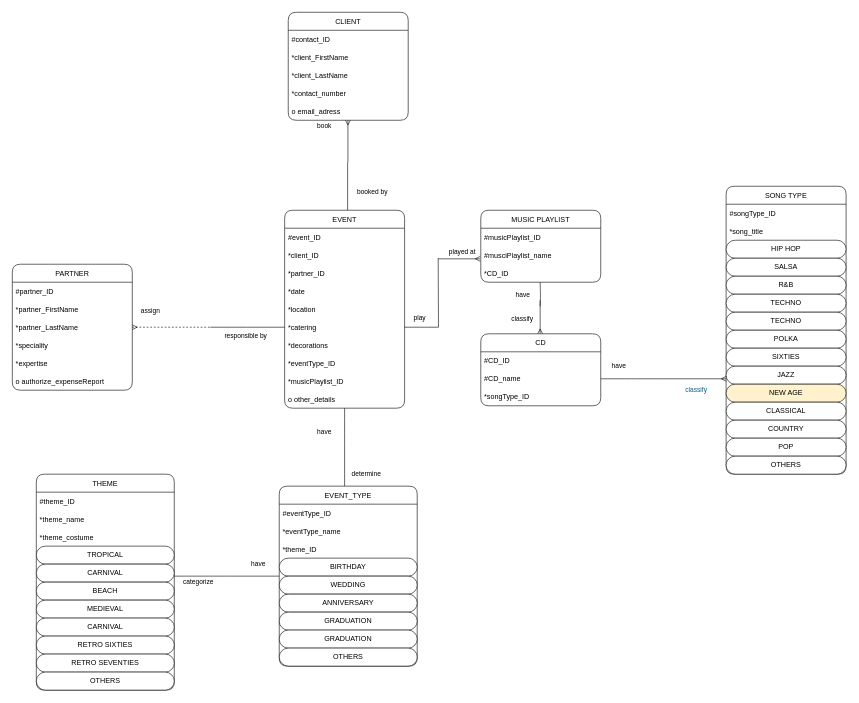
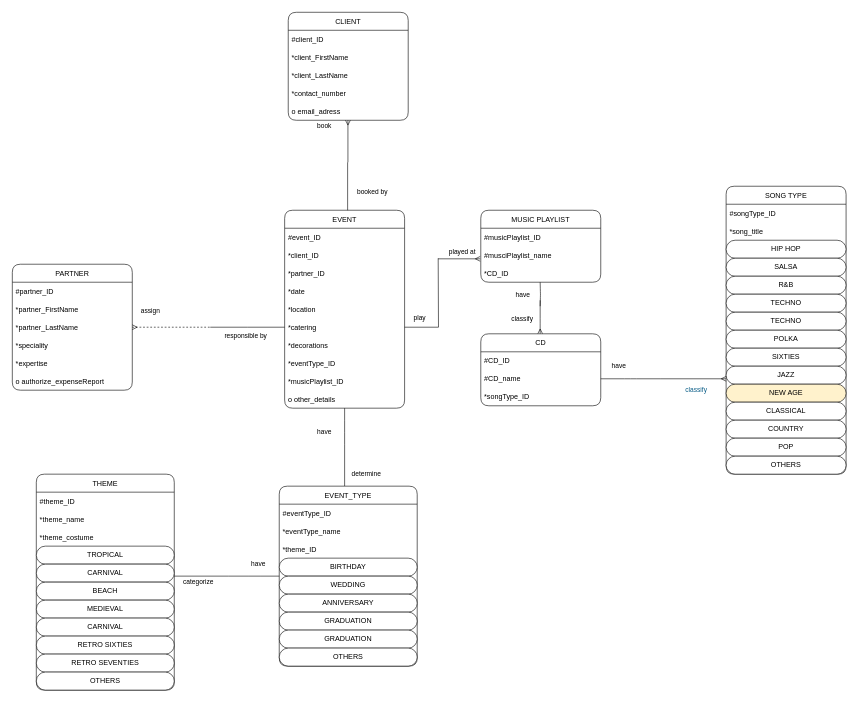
  <mxCell id="0" />
  <mxCell id="1" parent="0" />
  <mxCell id="2" value="PARTNER" style="swimlane;fontStyle=0;childLayout=stackLayout;horizontal=1;startSize=30;horizontalStack=0;resizeParent=1;resizeParentMax=0;resizeLast=0;collapsible=1;marginBottom=0;rounded=1;" vertex="1" parent="1"><mxGeometry x="20" y="440" width="200" height="210" as="geometry" /></mxCell>
  <mxCell id="3" value="#partner_ID" style="text;strokeColor=none;fillColor=none;align=left;verticalAlign=middle;spacingLeft=4;spacingRight=4;overflow=hidden;points=[[0,0.5],[1,0.5]];portConstraint=eastwest;rotatable=0;" vertex="1" parent="2"><mxGeometry y="30" width="200" height="30" as="geometry" /></mxCell>
  <mxCell id="4" value="*partner_FirstName" style="text;strokeColor=none;fillColor=none;align=left;verticalAlign=middle;spacingLeft=4;spacingRight=4;overflow=hidden;points=[[0,0.5],[1,0.5]];portConstraint=eastwest;rotatable=0;" vertex="1" parent="2"><mxGeometry y="60" width="200" height="30" as="geometry" /></mxCell>
  <mxCell id="5" value="*partner_LastName" style="text;strokeColor=none;fillColor=none;align=left;verticalAlign=middle;spacingLeft=4;spacingRight=4;overflow=hidden;points=[[0,0.5],[1,0.5]];portConstraint=eastwest;rotatable=0;" vertex="1" parent="2"><mxGeometry y="90" width="200" height="30" as="geometry" /></mxCell>
  <mxCell id="6" value="*speciality" style="text;strokeColor=none;fillColor=none;align=left;verticalAlign=middle;spacingLeft=4;spacingRight=4;overflow=hidden;points=[[0,0.5],[1,0.5]];portConstraint=eastwest;rotatable=0;" vertex="1" parent="2"><mxGeometry y="120" width="200" height="30" as="geometry" /></mxCell>
  <mxCell id="7" value="*expertise" style="text;strokeColor=none;fillColor=none;align=left;verticalAlign=middle;spacingLeft=4;spacingRight=4;overflow=hidden;points=[[0,0.5],[1,0.5]];portConstraint=eastwest;rotatable=0;" vertex="1" parent="2"><mxGeometry y="150" width="200" height="30" as="geometry" /></mxCell>
  <mxCell id="8" value="o authorize_expenseReport" style="text;strokeColor=none;fillColor=none;align=left;verticalAlign=middle;spacingLeft=4;spacingRight=4;overflow=hidden;points=[[0,0.5],[1,0.5]];portConstraint=eastwest;rotatable=0;" vertex="1" parent="2"><mxGeometry y="180" width="200" height="30" as="geometry" /></mxCell>
  <mxCell id="9" value="have" style="edgeStyle=orthogonalEdgeStyle;curved=0;rounded=1;sketch=0;orthogonalLoop=1;jettySize=auto;html=1;fontColor=#000000;startArrow=none;startFill=0;endArrow=none;endFill=0;strokeColor=#000000;fillColor=#F694C1;" edge="1" parent="1" source="10"><mxGeometry x="0.333" y="-34" relative="1" as="geometry"><mxPoint x="574" y="740" as="targetPoint" /><mxPoint as="offset" /></mxGeometry></mxCell>
  <mxCell id="10" value="EVENT" style="swimlane;fontStyle=0;childLayout=stackLayout;horizontal=1;startSize=30;horizontalStack=0;resizeParent=1;resizeParentMax=0;resizeLast=0;collapsible=1;marginBottom=0;rounded=1;" vertex="1" parent="1"><mxGeometry x="474" y="350" width="200" height="330" as="geometry" /></mxCell>
  <mxCell id="11" value="#event_ID" style="text;strokeColor=none;fillColor=none;align=left;verticalAlign=middle;spacingLeft=4;spacingRight=4;overflow=hidden;points=[[0,0.5],[1,0.5]];portConstraint=eastwest;rotatable=0;" vertex="1" parent="10"><mxGeometry y="30" width="200" height="30" as="geometry" /></mxCell>
  <mxCell id="12" value="*client_ID" style="text;strokeColor=none;fillColor=none;align=left;verticalAlign=middle;spacingLeft=4;spacingRight=4;overflow=hidden;points=[[0,0.5],[1,0.5]];portConstraint=eastwest;rotatable=0;" vertex="1" parent="10"><mxGeometry y="60" width="200" height="30" as="geometry" /></mxCell>
  <mxCell id="13" value="*partner_ID" style="text;strokeColor=none;fillColor=none;align=left;verticalAlign=middle;spacingLeft=4;spacingRight=4;overflow=hidden;points=[[0,0.5],[1,0.5]];portConstraint=eastwest;rotatable=0;" vertex="1" parent="10"><mxGeometry y="90" width="200" height="30" as="geometry" /></mxCell>
  <mxCell id="14" value="*date" style="text;strokeColor=none;fillColor=none;align=left;verticalAlign=middle;spacingLeft=4;spacingRight=4;overflow=hidden;points=[[0,0.5],[1,0.5]];portConstraint=eastwest;rotatable=0;" vertex="1" parent="10"><mxGeometry y="120" width="200" height="30" as="geometry" /></mxCell>
  <mxCell id="15" value="*location" style="text;strokeColor=none;fillColor=none;align=left;verticalAlign=middle;spacingLeft=4;spacingRight=4;overflow=hidden;points=[[0,0.5],[1,0.5]];portConstraint=eastwest;rotatable=0;" vertex="1" parent="10"><mxGeometry y="150" width="200" height="30" as="geometry" /></mxCell>
  <mxCell id="16" value="*catering" style="text;strokeColor=none;fillColor=none;align=left;verticalAlign=middle;spacingLeft=4;spacingRight=4;overflow=hidden;points=[[0,0.5],[1,0.5]];portConstraint=eastwest;rotatable=0;" vertex="1" parent="10"><mxGeometry y="180" width="200" height="30" as="geometry" /></mxCell>
  <mxCell id="17" value="*decorations" style="text;strokeColor=none;fillColor=none;align=left;verticalAlign=middle;spacingLeft=4;spacingRight=4;overflow=hidden;points=[[0,0.5],[1,0.5]];portConstraint=eastwest;rotatable=0;" vertex="1" parent="10"><mxGeometry y="210" width="200" height="30" as="geometry" /></mxCell>
  <mxCell id="18" value="*eventType_ID" style="text;strokeColor=none;fillColor=none;align=left;verticalAlign=middle;spacingLeft=4;spacingRight=4;overflow=hidden;points=[[0,0.5],[1,0.5]];portConstraint=eastwest;rotatable=0;" vertex="1" parent="10"><mxGeometry y="240" width="200" height="30" as="geometry" /></mxCell>
  <mxCell id="19" value="*musicPlaylist_ID" style="text;strokeColor=none;fillColor=none;align=left;verticalAlign=middle;spacingLeft=4;spacingRight=4;overflow=hidden;points=[[0,0.5],[1,0.5]];portConstraint=eastwest;rotatable=0;" vertex="1" parent="10"><mxGeometry y="270" width="200" height="30" as="geometry" /></mxCell>
  <mxCell id="20" value="o other_details" style="text;strokeColor=none;fillColor=none;align=left;verticalAlign=middle;spacingLeft=4;spacingRight=4;overflow=hidden;points=[[0,0.5],[1,0.5]];portConstraint=eastwest;rotatable=0;" vertex="1" parent="10"><mxGeometry y="300" width="200" height="30" as="geometry" /></mxCell>
  <mxCell id="21" value="CLIENT" style="swimlane;fontStyle=0;childLayout=stackLayout;horizontal=1;startSize=30;horizontalStack=0;resizeParent=1;resizeParentMax=0;resizeLast=0;collapsible=1;marginBottom=0;rounded=1;" vertex="1" parent="1"><mxGeometry x="480" y="20" width="200" height="180" as="geometry" /></mxCell>
- <mxCell id="22" value="#contact_ID" style="text;strokeColor=none;fillColor=none;align=left;verticalAlign=middle;spacingLeft=4;spacingRight=4;overflow=hidden;points=[[0,0.5],[1,0.5]];portConstraint=eastwest;rotatable=0;" vertex="1" parent="21"><mxGeometry y="30" width="200" height="30" as="geometry" /></mxCell>
+ <mxCell id="22" value="#client_ID" style="text;strokeColor=none;fillColor=none;align=left;verticalAlign=middle;spacingLeft=4;spacingRight=4;overflow=hidden;points=[[0,0.5],[1,0.5]];portConstraint=eastwest;rotatable=0;" vertex="1" parent="21"><mxGeometry y="30" width="200" height="30" as="geometry" /></mxCell>
  <mxCell id="23" value="*client_FirstName" style="text;strokeColor=none;fillColor=none;align=left;verticalAlign=middle;spacingLeft=4;spacingRight=4;overflow=hidden;points=[[0,0.5],[1,0.5]];portConstraint=eastwest;rotatable=0;" vertex="1" parent="21"><mxGeometry y="60" width="200" height="30" as="geometry" /></mxCell>
  <mxCell id="24" value="*client_LastName" style="text;strokeColor=none;fillColor=none;align=left;verticalAlign=middle;spacingLeft=4;spacingRight=4;overflow=hidden;points=[[0,0.5],[1,0.5]];portConstraint=eastwest;rotatable=0;" vertex="1" parent="21"><mxGeometry y="90" width="200" height="30" as="geometry" /></mxCell>
  <mxCell id="25" value="*contact_number" style="text;strokeColor=none;fillColor=none;align=left;verticalAlign=middle;spacingLeft=4;spacingRight=4;overflow=hidden;points=[[0,0.5],[1,0.5]];portConstraint=eastwest;rotatable=0;" vertex="1" parent="21"><mxGeometry y="120" width="200" height="30" as="geometry" /></mxCell>
  <mxCell id="26" value="o email_adress" style="text;strokeColor=none;fillColor=none;align=left;verticalAlign=middle;spacingLeft=4;spacingRight=4;overflow=hidden;points=[[0,0.5],[1,0.5]];portConstraint=eastwest;rotatable=0;" vertex="1" parent="21"><mxGeometry y="150" width="200" height="30" as="geometry" /></mxCell>
  <mxCell id="27" value="have" style="edgeStyle=orthogonalEdgeStyle;curved=0;rounded=1;sketch=0;orthogonalLoop=1;jettySize=auto;html=1;fontColor=#000000;startArrow=none;startFill=0;endArrow=none;endFill=0;strokeColor=#000000;fillColor=#F694C1;" edge="1" parent="1"><mxGeometry y="30" relative="1" as="geometry"><mxPoint x="900" y="510" as="targetPoint" /><mxPoint x="900" y="470" as="sourcePoint" /><mxPoint as="offset" /></mxGeometry></mxCell>
  <mxCell id="28" value="MUSIC PLAYLIST" style="swimlane;fontStyle=0;childLayout=stackLayout;horizontal=1;startSize=30;horizontalStack=0;resizeParent=1;resizeParentMax=0;resizeLast=0;collapsible=1;marginBottom=0;rounded=1;" vertex="1" parent="1"><mxGeometry x="801" y="350" width="200" height="120" as="geometry" /></mxCell>
  <mxCell id="29" value="#musicPlaylist_ID" style="text;strokeColor=none;fillColor=none;align=left;verticalAlign=middle;spacingLeft=4;spacingRight=4;overflow=hidden;points=[[0,0.5],[1,0.5]];portConstraint=eastwest;rotatable=0;" vertex="1" parent="28"><mxGeometry y="30" width="200" height="30" as="geometry" /></mxCell>
  <mxCell id="30" value="#musciPlaylist_name" style="text;strokeColor=none;fillColor=none;align=left;verticalAlign=middle;spacingLeft=4;spacingRight=4;overflow=hidden;points=[[0,0.5],[1,0.5]];portConstraint=eastwest;rotatable=0;" vertex="1" parent="28"><mxGeometry y="60" width="200" height="30" as="geometry" /></mxCell>
  <mxCell id="31" value="*CD_ID" style="text;strokeColor=none;fillColor=none;align=left;verticalAlign=middle;spacingLeft=4;spacingRight=4;overflow=hidden;points=[[0,0.5],[1,0.5]];portConstraint=eastwest;rotatable=0;" vertex="1" parent="28"><mxGeometry y="90" width="200" height="30" as="geometry" /></mxCell>
  <mxCell id="32" value="categorize" style="edgeStyle=orthogonalEdgeStyle;curved=0;rounded=1;sketch=0;orthogonalLoop=1;jettySize=auto;html=1;fontColor=#000000;startArrow=none;startFill=0;endArrow=none;endFill=0;strokeColor=#000000;fillColor=#F694C1;" edge="1" parent="1"><mxGeometry x="-0.111" y="-10" relative="1" as="geometry"><mxPoint x="380" y="960" as="targetPoint" /><mxPoint x="290" y="960" as="sourcePoint" /><mxPoint as="offset" /></mxGeometry></mxCell>
  <mxCell id="33" value="THEME" style="swimlane;fontStyle=0;childLayout=stackLayout;horizontal=1;startSize=30;horizontalStack=0;resizeParent=1;resizeParentMax=0;resizeLast=0;collapsible=1;marginBottom=0;rounded=1;" vertex="1" parent="1"><mxGeometry x="60" y="790" width="230" height="360" as="geometry" /></mxCell>
  <mxCell id="34" value="#theme_ID" style="text;strokeColor=none;fillColor=none;align=left;verticalAlign=middle;spacingLeft=4;spacingRight=4;overflow=hidden;points=[[0,0.5],[1,0.5]];portConstraint=eastwest;rotatable=0;" vertex="1" parent="33"><mxGeometry y="30" width="230" height="30" as="geometry" /></mxCell>
  <mxCell id="35" value="*theme_name" style="text;strokeColor=none;fillColor=none;align=left;verticalAlign=middle;spacingLeft=4;spacingRight=4;overflow=hidden;points=[[0,0.5],[1,0.5]];portConstraint=eastwest;rotatable=0;" vertex="1" parent="33"><mxGeometry y="60" width="230" height="30" as="geometry" /></mxCell>
  <mxCell id="36" value="*theme_costume" style="text;strokeColor=none;fillColor=none;align=left;verticalAlign=middle;spacingLeft=4;spacingRight=4;overflow=hidden;points=[[0,0.5],[1,0.5]];portConstraint=eastwest;rotatable=0;" vertex="1" parent="33"><mxGeometry y="90" width="230" height="30" as="geometry" /></mxCell>
  <mxCell id="37" value="TROPICAL" style="rounded=1;whiteSpace=wrap;html=1;arcSize=50;" vertex="1" parent="33"><mxGeometry y="120" width="230" height="30" as="geometry" /></mxCell>
  <mxCell id="38" value="CARNIVAL" style="rounded=1;whiteSpace=wrap;html=1;arcSize=50;" vertex="1" parent="33"><mxGeometry y="150" width="230" height="30" as="geometry" /></mxCell>
  <mxCell id="39" value="BEACH" style="rounded=1;whiteSpace=wrap;html=1;arcSize=50;" vertex="1" parent="33"><mxGeometry y="180" width="230" height="30" as="geometry" /></mxCell>
  <mxCell id="40" value="MEDIEVAL" style="rounded=1;whiteSpace=wrap;html=1;arcSize=50;" vertex="1" parent="33"><mxGeometry y="210" width="230" height="30" as="geometry" /></mxCell>
  <mxCell id="41" value="CARNIVAL" style="rounded=1;whiteSpace=wrap;html=1;arcSize=50;" vertex="1" parent="33"><mxGeometry y="240" width="230" height="30" as="geometry" /></mxCell>
  <mxCell id="42" value="RETRO SIXTIES" style="rounded=1;whiteSpace=wrap;html=1;arcSize=50;" vertex="1" parent="33"><mxGeometry y="270" width="230" height="30" as="geometry" /></mxCell>
  <mxCell id="43" value="RETRO SEVENTIES" style="rounded=1;whiteSpace=wrap;html=1;arcSize=50;" vertex="1" parent="33"><mxGeometry y="300" width="230" height="30" as="geometry" /></mxCell>
  <mxCell id="44" value="OTHERS" style="rounded=1;whiteSpace=wrap;html=1;arcSize=50;" vertex="1" parent="33"><mxGeometry y="330" width="230" height="30" as="geometry" /></mxCell>
  <mxCell id="45" value="determine" style="edgeStyle=orthogonalEdgeStyle;curved=0;rounded=1;sketch=0;orthogonalLoop=1;jettySize=auto;html=1;fontColor=#000000;startArrow=none;startFill=0;endArrow=none;endFill=0;strokeColor=#000000;fillColor=#F694C1;" edge="1" parent="1"><mxGeometry x="-0.429" y="-36" relative="1" as="geometry"><mxPoint x="574" y="740" as="targetPoint" /><mxPoint x="574" y="810" as="sourcePoint" /><mxPoint as="offset" /></mxGeometry></mxCell>
  <mxCell id="46" value="have" style="edgeStyle=orthogonalEdgeStyle;curved=0;rounded=1;sketch=0;orthogonalLoop=1;jettySize=auto;html=1;fontColor=#000000;startArrow=none;startFill=0;endArrow=none;endFill=0;strokeColor=#000000;fillColor=#F694C1;" edge="1" parent="1" source="47"><mxGeometry x="-0.176" y="-20" relative="1" as="geometry"><mxPoint x="380" y="960" as="targetPoint" /><mxPoint as="offset" /></mxGeometry></mxCell>
  <mxCell id="47" value="EVENT_TYPE" style="swimlane;fontStyle=0;childLayout=stackLayout;horizontal=1;startSize=30;horizontalStack=0;resizeParent=1;resizeParentMax=0;resizeLast=0;collapsible=1;marginBottom=0;rounded=1;" vertex="1" parent="1"><mxGeometry x="465" y="810" width="230" height="300" as="geometry" /></mxCell>
  <mxCell id="48" value="#eventType_ID" style="text;strokeColor=none;fillColor=none;align=left;verticalAlign=middle;spacingLeft=4;spacingRight=4;overflow=hidden;points=[[0,0.5],[1,0.5]];portConstraint=eastwest;rotatable=0;" vertex="1" parent="47"><mxGeometry y="30" width="230" height="30" as="geometry" /></mxCell>
  <mxCell id="49" value="*eventType_name" style="text;strokeColor=none;fillColor=none;align=left;verticalAlign=middle;spacingLeft=4;spacingRight=4;overflow=hidden;points=[[0,0.5],[1,0.5]];portConstraint=eastwest;rotatable=0;" vertex="1" parent="47"><mxGeometry y="60" width="230" height="30" as="geometry" /></mxCell>
  <mxCell id="50" value="*theme_ID" style="text;strokeColor=none;fillColor=none;align=left;verticalAlign=middle;spacingLeft=4;spacingRight=4;overflow=hidden;points=[[0,0.5],[1,0.5]];portConstraint=eastwest;rotatable=0;" vertex="1" parent="47"><mxGeometry y="90" width="230" height="30" as="geometry" /></mxCell>
  <mxCell id="51" value="BIRTHDAY" style="rounded=1;whiteSpace=wrap;html=1;arcSize=50;" vertex="1" parent="47"><mxGeometry y="120" width="230" height="30" as="geometry" /></mxCell>
  <mxCell id="52" value="WEDDING" style="rounded=1;whiteSpace=wrap;html=1;arcSize=50;" vertex="1" parent="47"><mxGeometry y="150" width="230" height="30" as="geometry" /></mxCell>
  <mxCell id="53" value="ANNIVERSARY" style="rounded=1;whiteSpace=wrap;html=1;arcSize=50;" vertex="1" parent="47"><mxGeometry y="180" width="230" height="30" as="geometry" /></mxCell>
  <mxCell id="54" value="GRADUATION" style="rounded=1;whiteSpace=wrap;html=1;arcSize=50;" vertex="1" parent="47"><mxGeometry y="210" width="230" height="30" as="geometry" /></mxCell>
  <mxCell id="55" value="GRADUATION" style="rounded=1;whiteSpace=wrap;html=1;arcSize=50;" vertex="1" parent="47"><mxGeometry y="240" width="230" height="30" as="geometry" /></mxCell>
  <mxCell id="56" value="OTHERS" style="rounded=1;whiteSpace=wrap;html=1;arcSize=50;" vertex="1" parent="47"><mxGeometry y="270" width="230" height="30" as="geometry" /></mxCell>
  <mxCell id="57" value="classify" style="edgeStyle=orthogonalEdgeStyle;curved=0;rounded=1;sketch=0;orthogonalLoop=1;jettySize=auto;html=1;fontColor=#000000;strokeColor=#000000;fillColor=#F694C1;endArrow=none;endFill=0;startArrow=ERmany;startFill=0;" edge="1" parent="1" source="58"><mxGeometry x="-0.071" y="30" relative="1" as="geometry"><mxPoint x="900" y="500" as="targetPoint" /><Array as="points"><mxPoint x="900" y="540" /><mxPoint x="900" y="540" /></Array><mxPoint y="1" as="offset" /></mxGeometry></mxCell>
  <mxCell id="58" value="CD" style="swimlane;fontStyle=0;childLayout=stackLayout;horizontal=1;startSize=30;horizontalStack=0;resizeParent=1;resizeParentMax=0;resizeLast=0;collapsible=1;marginBottom=0;rounded=1;" vertex="1" parent="1"><mxGeometry x="801" y="556" width="200" height="120" as="geometry" /></mxCell>
  <mxCell id="59" value="#CD_ID" style="text;strokeColor=none;fillColor=none;align=left;verticalAlign=middle;spacingLeft=4;spacingRight=4;overflow=hidden;points=[[0,0.5],[1,0.5]];portConstraint=eastwest;rotatable=0;" vertex="1" parent="58"><mxGeometry y="30" width="200" height="30" as="geometry" /></mxCell>
  <mxCell id="60" value="#CD_name" style="text;strokeColor=none;fillColor=none;align=left;verticalAlign=middle;spacingLeft=4;spacingRight=4;overflow=hidden;points=[[0,0.5],[1,0.5]];portConstraint=eastwest;rotatable=0;" vertex="1" parent="58"><mxGeometry y="60" width="200" height="30" as="geometry" /></mxCell>
  <mxCell id="61" value="*songType_ID" style="text;strokeColor=none;fillColor=none;align=left;verticalAlign=middle;spacingLeft=4;spacingRight=4;overflow=hidden;points=[[0,0.5],[1,0.5]];portConstraint=eastwest;rotatable=0;" vertex="1" parent="58"><mxGeometry y="90" width="200" height="30" as="geometry" /></mxCell>
  <mxCell id="62" value="SONG TYPE" style="swimlane;fontStyle=0;childLayout=stackLayout;horizontal=1;startSize=30;horizontalStack=0;resizeParent=1;resizeParentMax=0;resizeLast=0;collapsible=1;marginBottom=0;rounded=1;" vertex="1" parent="1"><mxGeometry x="1210" y="310" width="200" height="480" as="geometry" /></mxCell>
  <mxCell id="63" value="#songType_ID" style="text;strokeColor=none;fillColor=none;align=left;verticalAlign=middle;spacingLeft=4;spacingRight=4;overflow=hidden;points=[[0,0.5],[1,0.5]];portConstraint=eastwest;rotatable=0;" vertex="1" parent="62"><mxGeometry y="30" width="200" height="30" as="geometry" /></mxCell>
  <mxCell id="64" value="*song_title" style="text;strokeColor=none;fillColor=none;align=left;verticalAlign=middle;spacingLeft=4;spacingRight=4;overflow=hidden;points=[[0,0.5],[1,0.5]];portConstraint=eastwest;rotatable=0;" vertex="1" parent="62"><mxGeometry y="60" width="200" height="30" as="geometry" /></mxCell>
  <mxCell id="65" value="HIP HOP" style="rounded=1;whiteSpace=wrap;html=1;arcSize=50;" vertex="1" parent="62"><mxGeometry y="90" width="200" height="30" as="geometry" /></mxCell>
  <mxCell id="66" value="SALSA" style="rounded=1;whiteSpace=wrap;html=1;arcSize=50;" vertex="1" parent="62"><mxGeometry y="120" width="200" height="30" as="geometry" /></mxCell>
  <mxCell id="67" value="R&amp;amp;B" style="rounded=1;whiteSpace=wrap;html=1;arcSize=50;" vertex="1" parent="62"><mxGeometry y="150" width="200" height="30" as="geometry" /></mxCell>
  <mxCell id="68" value="TECHNO" style="rounded=1;whiteSpace=wrap;html=1;arcSize=50;" vertex="1" parent="62"><mxGeometry y="180" width="200" height="30" as="geometry" /></mxCell>
  <mxCell id="69" value="TECHNO" style="rounded=1;whiteSpace=wrap;html=1;arcSize=50;" vertex="1" parent="62"><mxGeometry y="210" width="200" height="30" as="geometry" /></mxCell>
  <mxCell id="70" value="POLKA" style="rounded=1;whiteSpace=wrap;html=1;arcSize=50;" vertex="1" parent="62"><mxGeometry y="240" width="200" height="30" as="geometry" /></mxCell>
  <mxCell id="71" value="SIXTIES" style="rounded=1;whiteSpace=wrap;html=1;arcSize=50;" vertex="1" parent="62"><mxGeometry y="270" width="200" height="30" as="geometry" /></mxCell>
  <mxCell id="72" value="JAZZ" style="rounded=1;whiteSpace=wrap;html=1;arcSize=50;" vertex="1" parent="62"><mxGeometry y="300" width="200" height="30" as="geometry" /></mxCell>
  <mxCell id="73" value="NEW AGE" style="rounded=1;whiteSpace=wrap;html=1;arcSize=50;fillColor=#fff2cc;" vertex="1" parent="62"><mxGeometry y="330" width="200" height="30" as="geometry" /></mxCell>
  <mxCell id="74" value="CLASSICAL" style="rounded=1;whiteSpace=wrap;html=1;arcSize=50;" vertex="1" parent="62"><mxGeometry y="360" width="200" height="30" as="geometry" /></mxCell>
  <mxCell id="75" value="COUNTRY" style="rounded=1;whiteSpace=wrap;html=1;arcSize=50;" vertex="1" parent="62"><mxGeometry y="390" width="200" height="30" as="geometry" /></mxCell>
  <mxCell id="76" value="POP" style="rounded=1;whiteSpace=wrap;html=1;arcSize=50;" vertex="1" parent="62"><mxGeometry y="420" width="200" height="30" as="geometry" /></mxCell>
  <mxCell id="77" value="OTHERS" style="rounded=1;whiteSpace=wrap;html=1;arcSize=50;" vertex="1" parent="62"><mxGeometry y="450" width="200" height="30" as="geometry" /></mxCell>
  <mxCell id="78" value="assign" style="edgeStyle=orthogonalEdgeStyle;rounded=0;orthogonalLoop=1;jettySize=auto;html=1;exitX=1;exitY=0.5;exitDx=0;exitDy=0;dashed=1;endArrow=none;endFill=0;startArrow=ERmany;startFill=0;" edge="1" parent="1"><mxGeometry x="-0.538" y="27" relative="1" as="geometry"><mxPoint x="350" y="545" as="targetPoint" /><mxPoint x="220" y="545" as="sourcePoint" /><mxPoint as="offset" /></mxGeometry></mxCell>
  <mxCell id="79" value="responsible by" style="edgeStyle=orthogonalEdgeStyle;rounded=0;orthogonalLoop=1;jettySize=auto;html=1;exitX=0;exitY=0.5;exitDx=0;exitDy=0;endArrow=none;endFill=0;" edge="1" parent="1" source="16"><mxGeometry x="0.032" y="15" relative="1" as="geometry"><mxPoint x="350" y="545" as="targetPoint" /><mxPoint x="-1" as="offset" /></mxGeometry></mxCell>
  <mxCell id="80" value="booked by" style="edgeStyle=orthogonalEdgeStyle;rounded=0;orthogonalLoop=1;jettySize=auto;html=1;endArrow=none;endFill=0;exitX=0.53;exitY=0;exitDx=0;exitDy=0;exitPerimeter=0;" edge="1" parent="1"><mxGeometry x="-0.25" y="-41" relative="1" as="geometry"><mxPoint x="579" y="270" as="targetPoint" /><mxPoint x="579" y="350" as="sourcePoint" /><mxPoint as="offset" /></mxGeometry></mxCell>
  <mxCell id="81" value="book" style="edgeStyle=orthogonalEdgeStyle;rounded=0;orthogonalLoop=1;jettySize=auto;html=1;endArrow=ERmany;endFill=0;exitX=0.53;exitY=0;exitDx=0;exitDy=0;exitPerimeter=0;startArrow=none;startFill=0;" edge="1" parent="1"><mxGeometry x="0.714" y="40" relative="1" as="geometry"><mxPoint x="579.5" y="200" as="targetPoint" /><mxPoint x="579.5" y="270" as="sourcePoint" /><mxPoint as="offset" /></mxGeometry></mxCell>
  <mxCell id="82" value="play" style="edgeStyle=orthogonalEdgeStyle;rounded=0;orthogonalLoop=1;jettySize=auto;html=1;exitX=1;exitY=0.5;exitDx=0;exitDy=0;startArrow=none;startFill=0;endArrow=none;endFill=0;" edge="1" parent="1" source="16"><mxGeometry x="-0.696" y="15" relative="1" as="geometry"><mxPoint x="730" y="430" as="targetPoint" /><mxPoint x="-1" as="offset" /></mxGeometry></mxCell>
  <mxCell id="83" value="played at" style="edgeStyle=orthogonalEdgeStyle;rounded=0;orthogonalLoop=1;jettySize=auto;html=1;exitX=0;exitY=0.5;exitDx=0;exitDy=0;startArrow=ERmany;startFill=0;endArrow=none;endFill=0;" edge="1" parent="1"><mxGeometry x="-0.143" y="-11" relative="1" as="geometry"><mxPoint x="730" y="431" as="targetPoint" /><mxPoint x="800" y="431" as="sourcePoint" /><mxPoint as="offset" /></mxGeometry></mxCell>
  <mxCell id="84" value="classify" style="edgeStyle=orthogonalEdgeStyle;curved=0;rounded=1;sketch=0;orthogonalLoop=1;jettySize=auto;html=1;fontColor=#095C86;startArrow=ERmany;startFill=0;endArrow=none;endFill=0;strokeColor=#000000;fillColor=#F694C1;" edge="1" parent="1"><mxGeometry x="-0.091" y="19" relative="1" as="geometry"><mxPoint x="1100" y="631" as="targetPoint" /><mxPoint x="1210" y="631" as="sourcePoint" /><mxPoint as="offset" /></mxGeometry></mxCell>
  <mxCell id="85" value="have" style="edgeStyle=orthogonalEdgeStyle;curved=0;rounded=1;sketch=0;orthogonalLoop=1;jettySize=auto;html=1;fontColor=#000000;startArrow=none;startFill=0;endArrow=none;endFill=0;strokeColor=#000000;fillColor=#F694C1;" edge="1" parent="1" source="60"><mxGeometry x="-0.414" y="21" relative="1" as="geometry"><mxPoint x="1100" y="631" as="targetPoint" /><mxPoint x="1" as="offset" /></mxGeometry></mxCell>
